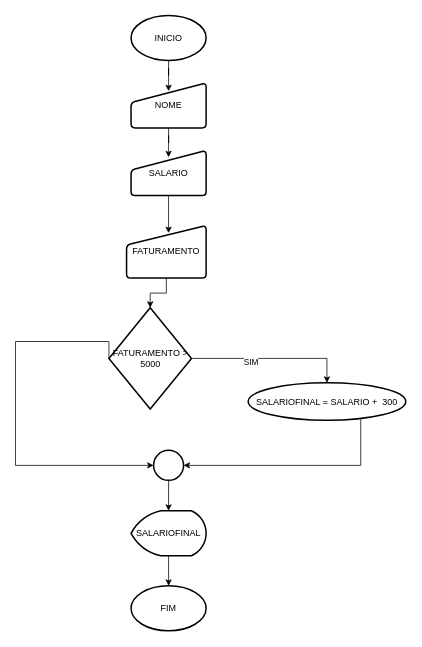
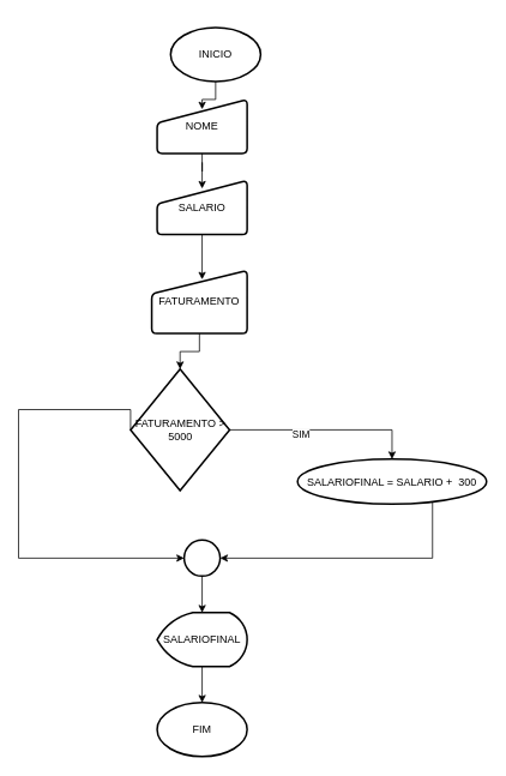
  <mxCell id="0" />
  <mxCell id="1" parent="0" />
- <mxCell id="2" value="INICIO" style="strokeWidth=2;html=1;shape=mxgraph.flowchart.start_1;whiteSpace=wrap;" vertex="1" parent="1"><mxGeometry x="174" y="20" width="100" height="60" as="geometry" /></mxCell>
+ <mxCell id="2" value="INICIO" style="strokeWidth=2;html=1;shape=mxgraph.flowchart.start_1;whiteSpace=wrap;" vertex="1" parent="1"><mxGeometry x="189" y="30" width="100" height="60" as="geometry" /></mxCell>
  <mxCell id="3" value="FIM" style="strokeWidth=2;html=1;shape=mxgraph.flowchart.start_1;whiteSpace=wrap;" vertex="1" parent="1"><mxGeometry x="174" y="780" width="100" height="60" as="geometry" /></mxCell>
  <mxCell id="4" value="SALARIO" style="html=1;strokeWidth=2;shape=manualInput;whiteSpace=wrap;rounded=1;size=26;arcSize=11;" vertex="1" parent="1"><mxGeometry x="174" y="200" width="100" height="60" as="geometry" /></mxCell>
  <mxCell id="5" value="NOME" style="html=1;strokeWidth=2;shape=manualInput;whiteSpace=wrap;rounded=1;size=26;arcSize=11;" vertex="1" parent="1"><mxGeometry x="174" y="110" width="100" height="60" as="geometry" /></mxCell>
  <mxCell id="6" value="FATURAMENTO" style="html=1;strokeWidth=2;shape=manualInput;whiteSpace=wrap;rounded=1;size=26;arcSize=11;" vertex="1" parent="1"><mxGeometry x="168" y="300" width="106" height="70" as="geometry" /></mxCell>
  <mxCell id="7" style="edgeStyle=orthogonalEdgeStyle;rounded=0;orthogonalLoop=1;jettySize=auto;html=1;exitX=1;exitY=0.5;exitDx=0;exitDy=0;exitPerimeter=0;entryX=0.5;entryY=0;entryDx=0;entryDy=0;" edge="1" parent="1" source="9" target="10"><mxGeometry relative="1" as="geometry" /></mxCell>
  <mxCell id="8" value="SIM" style="edgeLabel;html=1;align=center;verticalAlign=middle;resizable=0;points=[];" vertex="1" connectable="0" parent="7"><mxGeometry x="-0.261" y="-4" relative="1" as="geometry"><mxPoint as="offset" /></mxGeometry></mxCell>
  <mxCell id="9" value="FATURAMENTO &amp;gt; 5000" style="strokeWidth=2;html=1;shape=mxgraph.flowchart.decision;whiteSpace=wrap;" vertex="1" parent="1"><mxGeometry x="144.5" y="409.5" width="110" height="135" as="geometry" /></mxCell>
  <mxCell id="10" value="SALARIOFINAL = SALARIO +&amp;nbsp; 300" style="ellipse;whiteSpace=wrap;html=1;absoluteArcSize=1;arcSize=14;strokeWidth=2;" vertex="1" parent="1"><mxGeometry x="330" y="509.5" width="210" height="50" as="geometry" /></mxCell>
  <mxCell id="11" value="" style="strokeWidth=2;html=1;shape=mxgraph.flowchart.start_2;whiteSpace=wrap;" vertex="1" parent="1"><mxGeometry x="204" y="599.5" width="40" height="40" as="geometry" /></mxCell>
  <mxCell id="12" style="edgeStyle=orthogonalEdgeStyle;rounded=0;orthogonalLoop=1;jettySize=auto;html=1;entryX=1;entryY=0.5;entryDx=0;entryDy=0;entryPerimeter=0;" edge="1" parent="1" source="10" target="11"><mxGeometry relative="1" as="geometry"><Array as="points"><mxPoint x="480" y="619.5" /></Array></mxGeometry></mxCell>
  <mxCell id="13" style="edgeStyle=orthogonalEdgeStyle;rounded=0;orthogonalLoop=1;jettySize=auto;html=1;exitX=0;exitY=0.5;exitDx=0;exitDy=0;exitPerimeter=0;entryX=0;entryY=0.5;entryDx=0;entryDy=0;entryPerimeter=0;" edge="1" parent="1" source="9" target="11"><mxGeometry relative="1" as="geometry"><Array as="points"><mxPoint x="20" y="454.5" /><mxPoint x="20" y="619.5" /></Array></mxGeometry></mxCell>
  <mxCell id="14" style="edgeStyle=orthogonalEdgeStyle;rounded=0;orthogonalLoop=1;jettySize=auto;html=1;entryX=0.5;entryY=0.183;entryDx=0;entryDy=0;entryPerimeter=0;" edge="1" parent="1" source="2" target="5"><mxGeometry relative="1" as="geometry" /></mxCell>
  <mxCell id="15" style="edgeStyle=orthogonalEdgeStyle;rounded=0;orthogonalLoop=1;jettySize=auto;html=1;entryX=0.5;entryY=0.15;entryDx=0;entryDy=0;entryPerimeter=0;" edge="1" parent="1" source="5" target="4"><mxGeometry relative="1" as="geometry" /></mxCell>
  <mxCell id="16" style="edgeStyle=orthogonalEdgeStyle;rounded=0;orthogonalLoop=1;jettySize=auto;html=1;entryX=0.528;entryY=0.143;entryDx=0;entryDy=0;entryPerimeter=0;" edge="1" parent="1" source="4" target="6"><mxGeometry relative="1" as="geometry" /></mxCell>
  <mxCell id="17" style="edgeStyle=orthogonalEdgeStyle;rounded=0;orthogonalLoop=1;jettySize=auto;html=1;entryX=0.5;entryY=0;entryDx=0;entryDy=0;entryPerimeter=0;" edge="1" parent="1" source="6" target="9"><mxGeometry relative="1" as="geometry" /></mxCell>
  <mxCell id="18" value="SALARIOFINAL" style="strokeWidth=2;html=1;shape=mxgraph.flowchart.display;whiteSpace=wrap;" vertex="1" parent="1"><mxGeometry x="174" y="680" width="100" height="60" as="geometry" /></mxCell>
  <mxCell id="19" style="edgeStyle=orthogonalEdgeStyle;rounded=0;orthogonalLoop=1;jettySize=auto;html=1;entryX=0.5;entryY=0;entryDx=0;entryDy=0;entryPerimeter=0;" edge="1" parent="1" source="11" target="18"><mxGeometry relative="1" as="geometry" /></mxCell>
  <mxCell id="20" style="edgeStyle=orthogonalEdgeStyle;rounded=0;orthogonalLoop=1;jettySize=auto;html=1;entryX=0.5;entryY=0;entryDx=0;entryDy=0;entryPerimeter=0;" edge="1" parent="1" source="18" target="3"><mxGeometry relative="1" as="geometry" /></mxCell>
